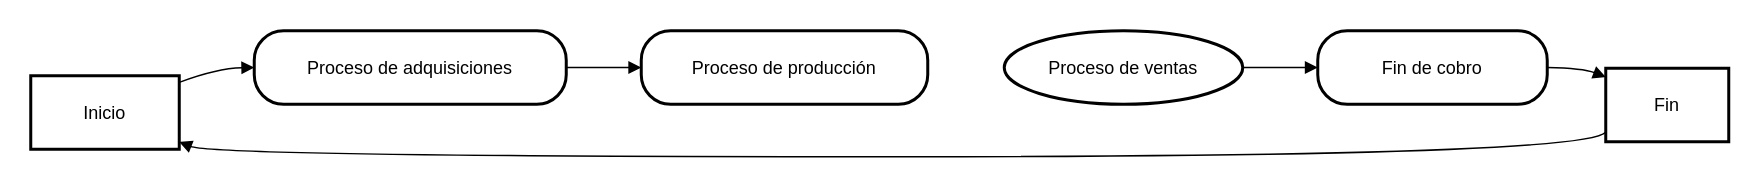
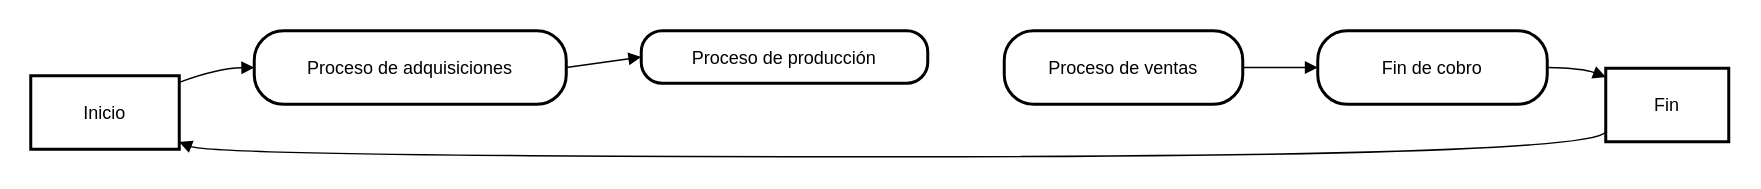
  <mxCell id="0" />
  <mxCell id="1" parent="0" />
  <mxCell id="2" value="Inicio" style="whiteSpace=wrap;strokeWidth=2;" parent="1" vertex="1"><mxGeometry x="20" y="50" width="99" height="49" as="geometry" /></mxCell>
  <mxCell id="3" value="Proceso de adquisiciones" style="rounded=1;arcSize=40;strokeWidth=2" parent="1" vertex="1"><mxGeometry x="169" y="20" width="208" height="49" as="geometry" /></mxCell>
- <mxCell id="4" value="Proceso de producción" style="rounded=1;arcSize=40;strokeWidth=2" parent="1" vertex="1"><mxGeometry x="427" y="20" width="191" height="49" as="geometry" /></mxCell>
- <mxCell id="5" value="Proceso de ventas" style="ellipse;arcSize=40;strokeWidth=2;" parent="1" vertex="1"><mxGeometry x="669" y="20" width="159" height="49" as="geometry" /></mxCell>
+ <mxCell id="4" value="Proceso de producción" style="rounded=1;arcSize=40;strokeWidth=2" parent="1" vertex="1"><mxGeometry x="427" y="20" width="191" height="35" as="geometry" /></mxCell>
+ <mxCell id="5" value="Proceso de ventas" style="rounded=1;arcSize=40;strokeWidth=2" parent="1" vertex="1"><mxGeometry x="669" y="20" width="159" height="49" as="geometry" /></mxCell>
  <mxCell id="6" value="Fin de cobro" style="rounded=1;arcSize=40;strokeWidth=2" parent="1" vertex="1"><mxGeometry x="878" y="20" width="153" height="49" as="geometry" /></mxCell>
  <mxCell id="7" value="Fin" style="whiteSpace=wrap;strokeWidth=2;" parent="1" vertex="1"><mxGeometry x="1070" y="45" width="82" height="49" as="geometry" /></mxCell>
  <mxCell id="8" value="" style="curved=1;startArrow=none;endArrow=block;exitX=1;exitY=0.09;entryX=0;entryY=0.5;" parent="1" source="2" target="3" edge="1"><mxGeometry relative="1" as="geometry"><Array as="points"><mxPoint x="144" y="45" /></Array></mxGeometry></mxCell>
  <mxCell id="9" value="" style="curved=1;startArrow=none;endArrow=block;exitX=1;exitY=0.5;entryX=0;entryY=0.5;" parent="1" source="3" target="4" edge="1"><mxGeometry relative="1" as="geometry"><Array as="points" /></mxGeometry></mxCell>
  <mxCell id="10" value="" style="curved=1;startArrow=none;endArrow=block;exitX=1;exitY=0.5;entryX=0;entryY=0.5;" parent="1" source="5" target="6" edge="1"><mxGeometry relative="1" as="geometry"><Array as="points" /></mxGeometry></mxCell>
  <mxCell id="11" value="" style="curved=1;startArrow=none;endArrow=block;exitX=1;exitY=0.5;entryX=0;entryY=0.12;" parent="1" source="6" target="7" edge="1"><mxGeometry relative="1" as="geometry"><Array as="points"><mxPoint x="1055" y="45" /></Array></mxGeometry></mxCell>
  <mxCell id="12" value="" style="curved=1;startArrow=none;endArrow=block;exitX=0;exitY=0.87;entryX=1;entryY=0.9;" parent="1" source="7" target="2" edge="1"><mxGeometry relative="1" as="geometry"><Array as="points"><mxPoint x="1055" y="104" /><mxPoint x="144" y="104" /></Array></mxGeometry></mxCell>
